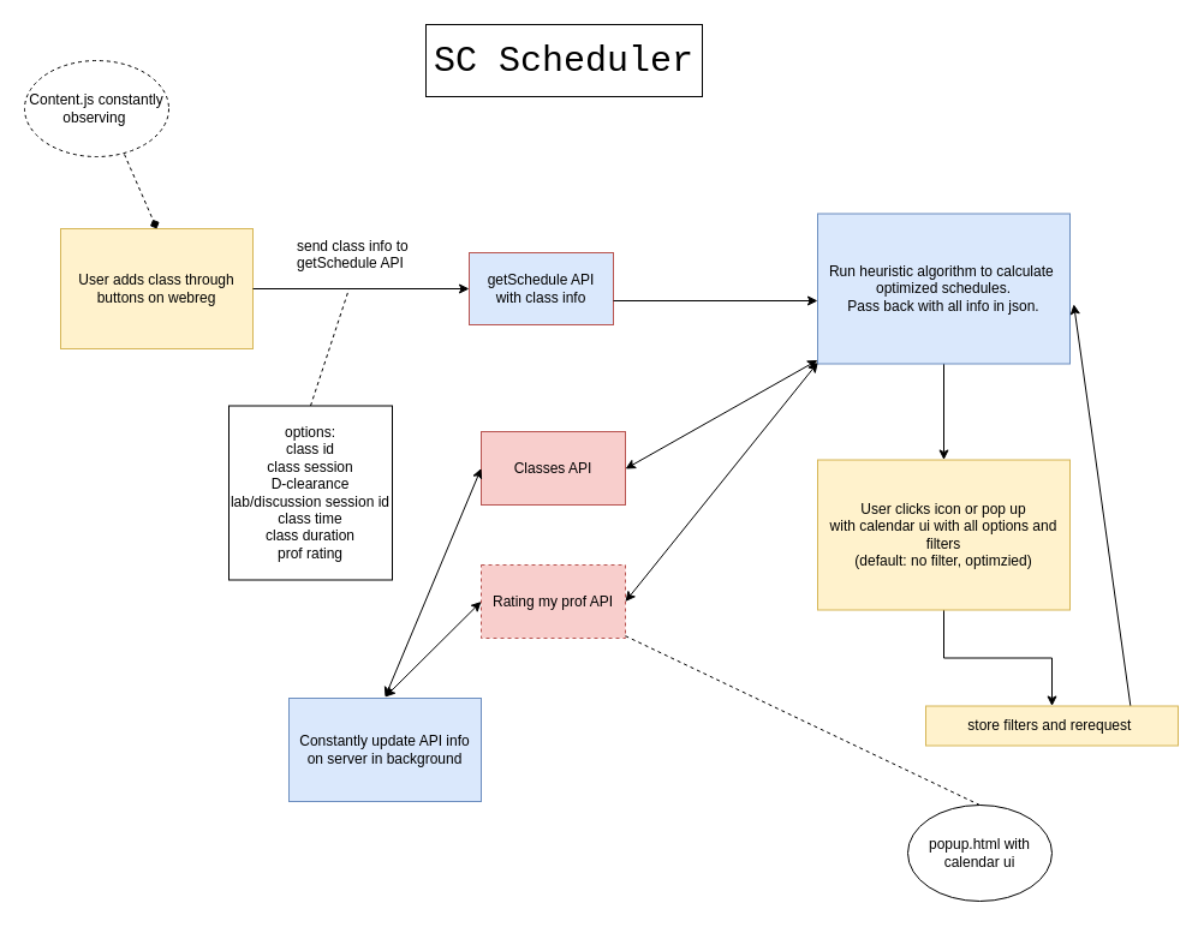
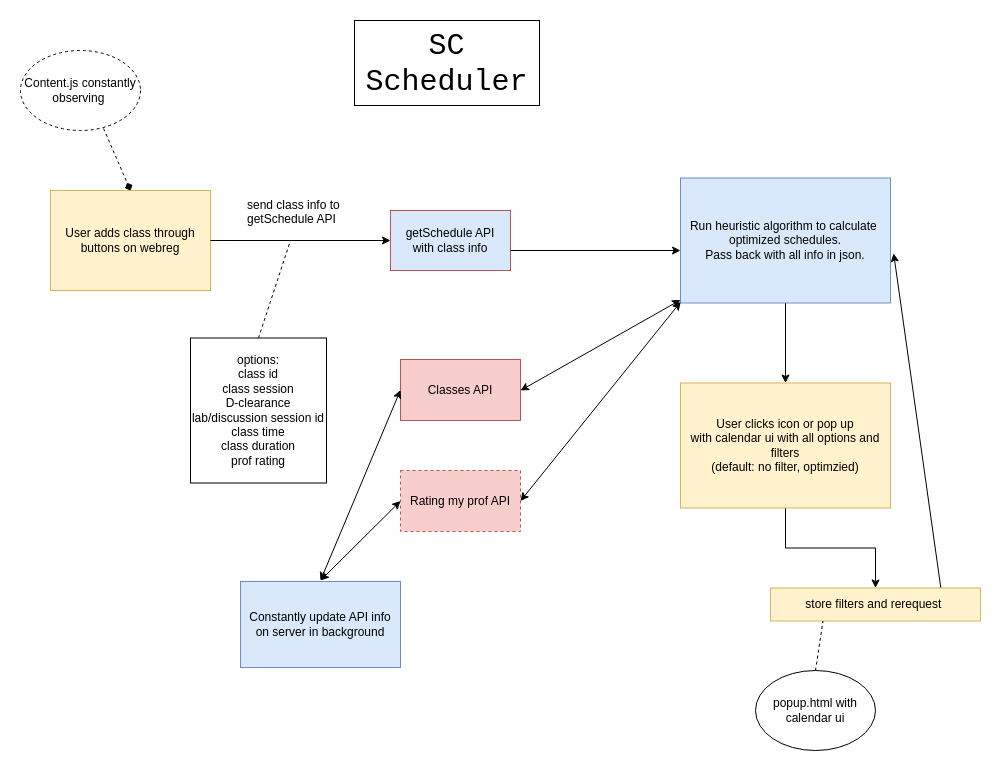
  <mxCell id="0" />
  <mxCell id="1" parent="0" />
- <mxCell id="2" value="&lt;font style=&quot;font-size: 30px&quot; face=&quot;Courier New&quot;&gt;SC Scheduler&lt;/font&gt;" style="rounded=0;whiteSpace=wrap;html=1;" vertex="1" parent="1"><mxGeometry x="354" y="20" width="230" height="60" as="geometry" /></mxCell>
+ <mxCell id="2" value="&lt;font style=&quot;font-size: 30px&quot; face=&quot;Courier New&quot;&gt;SC Scheduler&lt;/font&gt;" style="rounded=0;whiteSpace=wrap;html=1;" vertex="1" parent="1"><mxGeometry x="354" y="20" width="185" height="85" as="geometry" /></mxCell>
  <mxCell id="3" value="User adds class through buttons on webreg" style="rounded=0;whiteSpace=wrap;html=1;fillColor=#fff2cc;strokeColor=#d6b656;" vertex="1" parent="1"><mxGeometry x="50" y="190" width="160" height="100" as="geometry" /></mxCell>
  <mxCell id="4" value="Content.js constantly observing&amp;nbsp;" style="ellipse;whiteSpace=wrap;html=1;dashed=1;" vertex="1" parent="1"><mxGeometry x="20" y="50" width="120" height="80" as="geometry" /></mxCell>
  <mxCell id="5" value="" style="endArrow=diamond;dashed=1;html=1;entryX=0.5;entryY=0;entryDx=0;entryDy=0;exitX=0.692;exitY=0.975;exitDx=0;exitDy=0;exitPerimeter=0;" edge="1" parent="1" source="4" target="3"><mxGeometry width="50" height="50" relative="1" as="geometry"><mxPoint x="-10" y="320" as="sourcePoint" /><mxPoint x="40" y="270" as="targetPoint" /></mxGeometry></mxCell>
  <mxCell id="6" value="getSchedule API&lt;br&gt;with class info" style="rounded=0;whiteSpace=wrap;html=1;fillColor=#dae8fc;strokeColor=#b85450;" vertex="1" parent="1"><mxGeometry x="390" y="210" width="120" height="60" as="geometry" /></mxCell>
  <mxCell id="7" value="send class info to &lt;br&gt;getSchedule API" style="text;html=1;resizable=0;points=[];autosize=1;align=left;verticalAlign=top;spacingTop=-4;" vertex="1" parent="1"><mxGeometry x="245" y="195" width="110" height="30" as="geometry" /></mxCell>
  <mxCell id="8" value="options:&lt;br&gt;class id&lt;br&gt;class session&lt;br&gt;D-clearance&lt;br&gt;lab/discussion session id&lt;br&gt;class time&lt;br&gt;class duration&lt;br&gt;prof rating&lt;br&gt;" style="rounded=0;whiteSpace=wrap;html=1;rotation=0;" vertex="1" parent="1"><mxGeometry x="190" y="337.5" width="136" height="145" as="geometry" /></mxCell>
  <mxCell id="9" value="" style="endArrow=none;dashed=1;html=1;exitX=0.5;exitY=0;exitDx=0;exitDy=0;" edge="1" parent="1" source="8"><mxGeometry width="50" height="50" relative="1" as="geometry"><mxPoint x="290" y="338" as="sourcePoint" /><mxPoint x="290" y="240" as="targetPoint" /></mxGeometry></mxCell>
  <mxCell id="10" value="" style="edgeStyle=orthogonalEdgeStyle;rounded=0;orthogonalLoop=1;jettySize=auto;html=1;" edge="1" parent="1" source="11" target="13"><mxGeometry relative="1" as="geometry" /></mxCell>
  <mxCell id="11" value="Run heuristic algorithm to calculate&amp;nbsp;&lt;br&gt;optimized schedules.&lt;br&gt;Pass back with all info in json." style="rounded=0;whiteSpace=wrap;html=1;fillColor=#dae8fc;strokeColor=#6c8ebf;" vertex="1" parent="1"><mxGeometry x="680" y="177.5" width="210" height="125" as="geometry" /></mxCell>
  <mxCell id="12" value="" style="edgeStyle=orthogonalEdgeStyle;rounded=0;orthogonalLoop=1;jettySize=auto;html=1;" edge="1" parent="1" source="13" target="14"><mxGeometry relative="1" as="geometry" /></mxCell>
  <mxCell id="13" value="User clicks icon or pop up&lt;br&gt;with calendar ui with all options and filters&lt;br&gt;(default: no filter, optimzied)" style="rounded=0;whiteSpace=wrap;html=1;fillColor=#fff2cc;strokeColor=#d6b656;" vertex="1" parent="1"><mxGeometry x="680" y="382.5" width="210" height="125" as="geometry" /></mxCell>
  <mxCell id="14" value="store filters and rerequest&amp;nbsp;" style="rounded=0;whiteSpace=wrap;html=1;fillColor=#fff2cc;strokeColor=#d6b656;" vertex="1" parent="1"><mxGeometry x="770" y="587.5" width="210" height="33" as="geometry" /></mxCell>
  <mxCell id="15" value="Classes API" style="rounded=0;whiteSpace=wrap;html=1;fillColor=#f8cecc;strokeColor=#b85450;" vertex="1" parent="1"><mxGeometry x="400" y="359" width="120" height="61" as="geometry" /></mxCell>
  <mxCell id="16" value="Rating my prof API" style="rounded=0;whiteSpace=wrap;html=1;fillColor=#f8cecc;strokeColor=#b85450;dashed=1;" vertex="1" parent="1"><mxGeometry x="400" y="470" width="120" height="61" as="geometry" /></mxCell>
  <mxCell id="17" value="" style="endArrow=classic;startArrow=classic;html=1;" edge="1" parent="1" target="11"><mxGeometry width="50" height="50" relative="1" as="geometry"><mxPoint x="520" y="390" as="sourcePoint" /><mxPoint x="80" y="620" as="targetPoint" /></mxGeometry></mxCell>
  <mxCell id="18" value="" style="endArrow=classic;startArrow=classic;html=1;exitX=1;exitY=0.5;exitDx=0;exitDy=0;entryX=0.001;entryY=0.991;entryDx=0;entryDy=0;entryPerimeter=0;" edge="1" parent="1" source="16" target="11"><mxGeometry width="50" height="50" relative="1" as="geometry"><mxPoint x="530" y="400" as="sourcePoint" /><mxPoint x="690" y="309.434" as="targetPoint" /></mxGeometry></mxCell>
  <mxCell id="19" value="" style="endArrow=classic;html=1;" edge="1" parent="1" target="6"><mxGeometry width="50" height="50" relative="1" as="geometry"><mxPoint x="210" y="240" as="sourcePoint" /><mxPoint x="80" y="550" as="targetPoint" /></mxGeometry></mxCell>
  <mxCell id="20" value="" style="endArrow=classic;html=1;" edge="1" parent="1"><mxGeometry width="50" height="50" relative="1" as="geometry"><mxPoint x="510" y="250" as="sourcePoint" /><mxPoint x="680" y="250" as="targetPoint" /></mxGeometry></mxCell>
  <mxCell id="21" value="Constantly update API info&lt;br&gt;on server in background" style="rounded=0;whiteSpace=wrap;html=1;fillColor=#dae8fc;strokeColor=#6c8ebf;" vertex="1" parent="1"><mxGeometry x="240" y="581" width="160" height="86" as="geometry" /></mxCell>
  <mxCell id="22" value="" style="endArrow=classic;html=1;entryX=1.015;entryY=0.603;entryDx=0;entryDy=0;entryPerimeter=0;exitX=0.811;exitY=-0.011;exitDx=0;exitDy=0;exitPerimeter=0;" edge="1" parent="1" source="14" target="11"><mxGeometry width="50" height="50" relative="1" as="geometry"><mxPoint x="940" y="580" as="sourcePoint" /><mxPoint x="902.286" y="270" as="targetPoint" /></mxGeometry></mxCell>
  <mxCell id="23" value="popup.html with calendar ui" style="ellipse;whiteSpace=wrap;html=1;" vertex="1" parent="1"><mxGeometry x="755" y="670" width="120" height="80" as="geometry" /></mxCell>
- <mxCell id="24" value="" style="endArrow=none;dashed=1;html=1;exitX=0.5;exitY=0;exitDx=0;exitDy=0;" edge="1" parent="1" source="23" target="16"><mxGeometry width="50" height="50" relative="1" as="geometry"><mxPoint x="60" y="820" as="sourcePoint" /><mxPoint x="110" y="770" as="targetPoint" /></mxGeometry></mxCell>
+ <mxCell id="24" value="" style="endArrow=none;dashed=1;html=1;entryX=0.25;entryY=1;entryDx=0;entryDy=0;exitX=0.5;exitY=0;exitDx=0;exitDy=0;" edge="1" parent="1" source="23" target="14"><mxGeometry width="50" height="50" relative="1" as="geometry"><mxPoint x="60" y="820" as="sourcePoint" /><mxPoint x="110" y="770" as="targetPoint" /></mxGeometry></mxCell>
  <mxCell id="25" value="" style="endArrow=classic;startArrow=classic;html=1;entryX=0;entryY=0.5;entryDx=0;entryDy=0;" edge="1" parent="1" target="15"><mxGeometry width="50" height="50" relative="1" as="geometry"><mxPoint x="320" y="580" as="sourcePoint" /><mxPoint x="110" y="770" as="targetPoint" /></mxGeometry></mxCell>
  <mxCell id="26" value="" style="endArrow=classic;startArrow=classic;html=1;entryX=0;entryY=0.5;entryDx=0;entryDy=0;" edge="1" parent="1" target="16"><mxGeometry width="50" height="50" relative="1" as="geometry"><mxPoint x="320" y="580" as="sourcePoint" /><mxPoint x="410" y="399.5" as="targetPoint" /></mxGeometry></mxCell>
